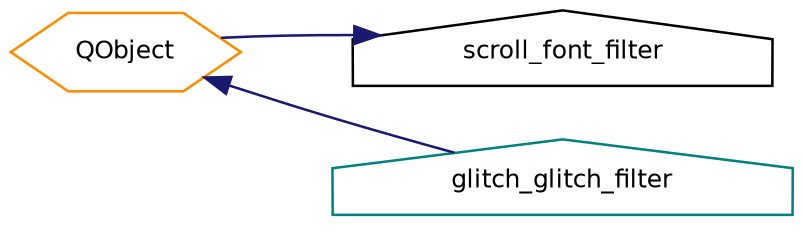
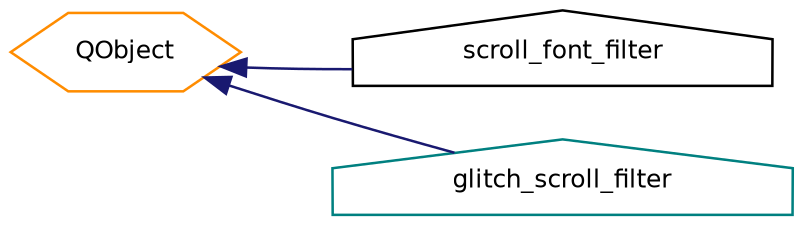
  digraph {
    rankdir=LR
    node [fillcolor=white fontname=Helvetica fontsize=10 shape=house style=filled]
    edge [color=midnightblue dir=back fontname=Helvetica fontsize=10 labelfontname=Helvetica labelfontsize=10 style=solid]
    n1 [color=darkorange height=0.2 label=QObject shape=hexagon width=0.4]
    n2 [color=black height=0.2 label=scroll_font_filter width=0.4]
-   n3 [color=teal height=0.2 label=glitch_glitch_filter width=0.4]
-   n2 -> n1
+   n3 [color=teal height=0.2 label=glitch_scroll_filter width=0.4]
+   n1 -> n2
    n1 -> n3
  }
